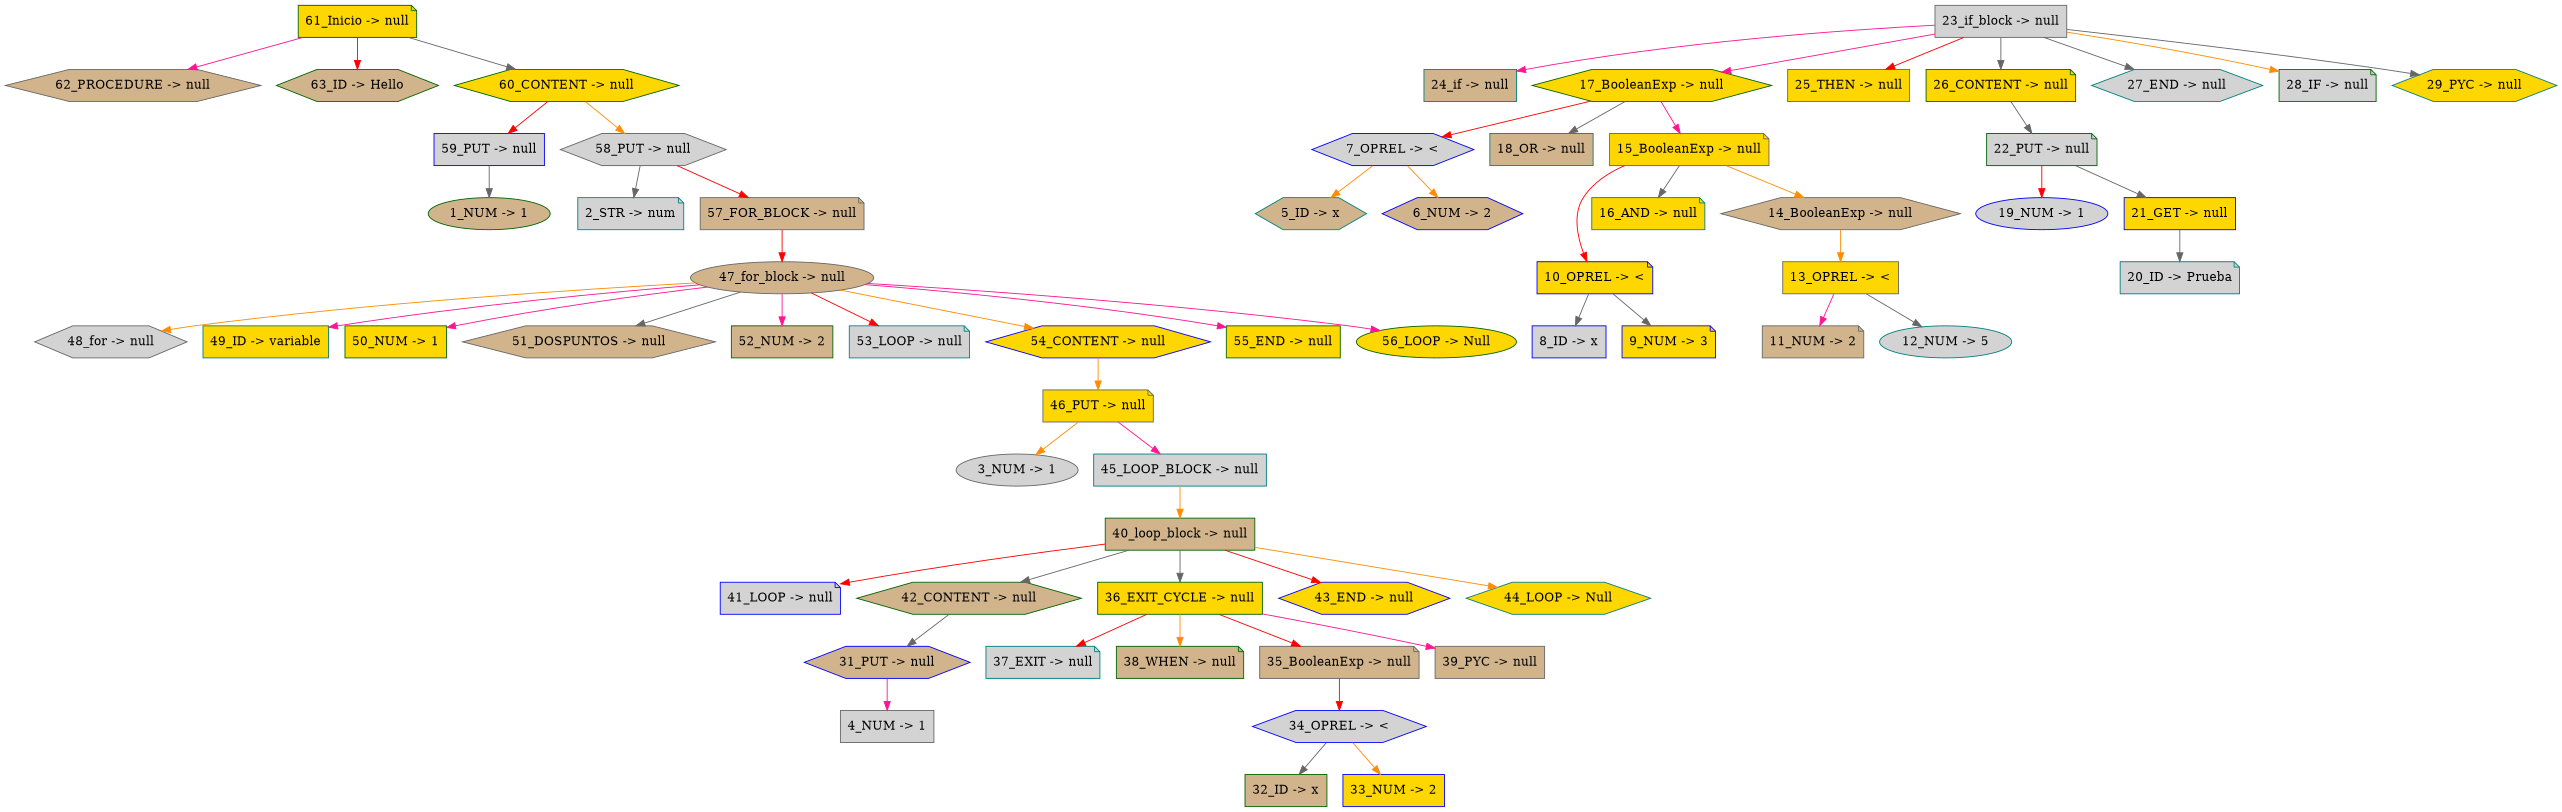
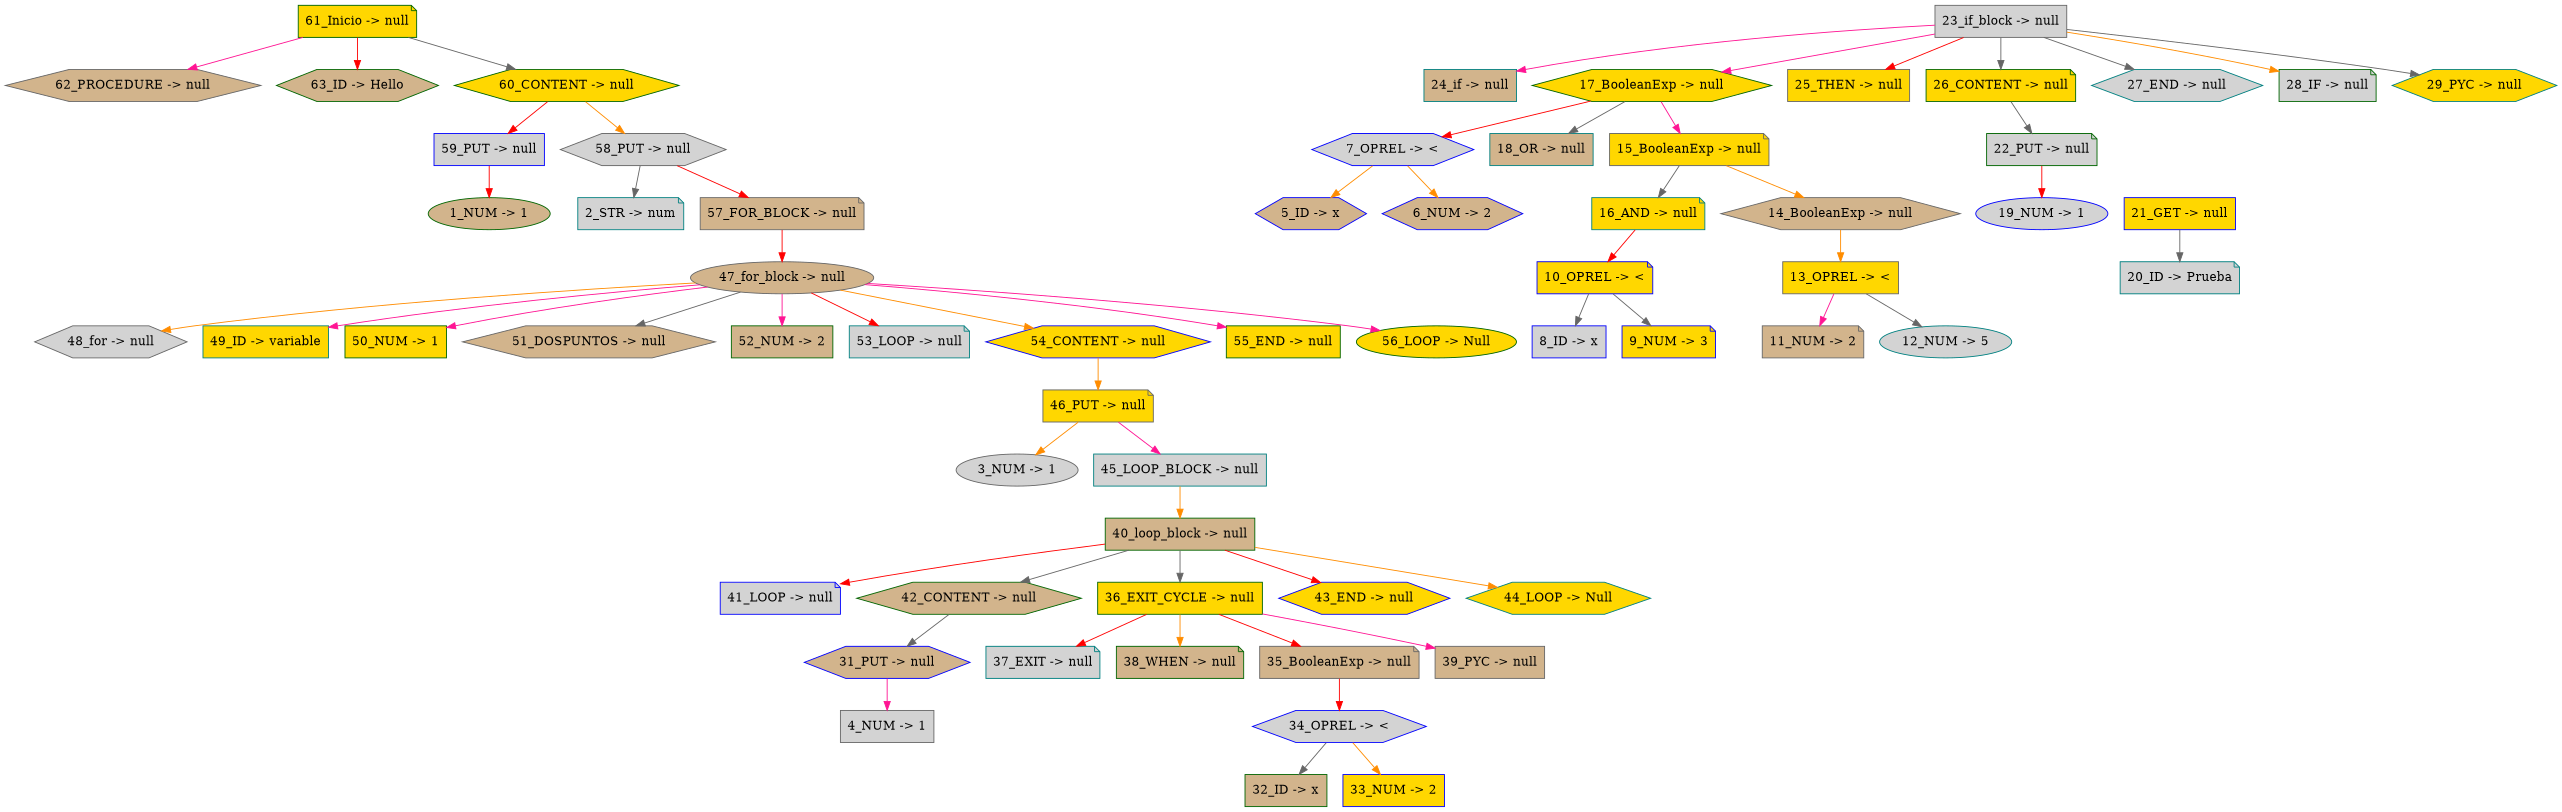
  digraph {
    rankdir=UD
    node [color=darkgreen fillcolor=gold shape=hexagon style=filled]
    edge [color=gray40]
    "61_Inicio -> null" [shape=note]
    "62_PROCEDURE -> null" [color=gray40 fillcolor=tan]
    "63_ID -> Hello" [fillcolor=tan]
    "60_CONTENT -> null"
    "59_PUT -> null" [color=blue fillcolor=lightgrey shape=box]
    "58_PUT -> null" [color=gray40 fillcolor=lightgrey]
    "1_NUM -> 1" [fillcolor=tan shape=ellipse]
    "2_STR -> num" [color=teal fillcolor=lightgrey shape=note]
    "57_FOR_BLOCK -> null" [color=gray40 fillcolor=tan shape=note]
    "47_for_block -> null" [color=gray40 fillcolor=tan shape=ellipse]
    "48_for -> null" [color=gray40 fillcolor=lightgrey]
    "49_ID -> variable" [color=teal shape=box]
    "50_NUM -> 1" [shape=box]
    "51_DOSPUNTOS -> null" [color=gray40 fillcolor=tan]
    "52_NUM -> 2" [fillcolor=tan shape=box]
    "53_LOOP -> null" [color=teal fillcolor=lightgrey shape=note]
    "54_CONTENT -> null" [color=blue]
    "55_END -> null" [shape=box]
    "56_LOOP -> Null" [shape=ellipse]
    "46_PUT -> null" [color=gray40 shape=note]
    "3_NUM -> 1" [color=gray40 fillcolor=lightgrey shape=ellipse]
    "45_LOOP_BLOCK -> null" [color=teal fillcolor=lightgrey shape=box]
    "40_loop_block -> null" [fillcolor=tan shape=box]
    "41_LOOP -> null" [color=blue fillcolor=lightgrey shape=note]
    "42_CONTENT -> null" [fillcolor=tan]
    "36_EXIT_CYCLE -> null" [shape=box]
    "43_END -> null" [color=blue]
    "44_LOOP -> Null" [color=teal]
    "31_PUT -> null" [color=blue fillcolor=tan]
    "37_EXIT -> null" [color=teal fillcolor=lightgrey shape=note]
    "38_WHEN -> null" [fillcolor=tan shape=note]
    "35_BooleanExp -> null" [color=gray40 fillcolor=tan shape=note]
    "39_PYC -> null" [color=gray40 fillcolor=tan shape=box]
    "4_NUM -> 1" [color=gray40 fillcolor=lightgrey shape=box]
    "23_if_block -> null" [color=gray40 fillcolor=lightgrey shape=box]
    "24_if -> null" [color=teal fillcolor=tan shape=box]
    "17_BooleanExp -> null"
    "25_THEN -> null" [color=gray40 shape=box]
    "26_CONTENT -> null" [shape=note]
    "27_END -> null" [color=teal fillcolor=lightgrey]
    "28_IF -> null" [fillcolor=lightgrey shape=note]
    "29_PYC -> null" [color=teal]
    "7_OPREL -> <" [color=blue fillcolor=lightgrey]
    "18_OR -> null" [color=teal fillcolor=tan shape=box]
    "15_BooleanExp -> null" [color=gray40 shape=note]
    "22_PUT -> null" [fillcolor=lightgrey shape=note]
-   "5_ID -> x" [color=teal fillcolor=tan]
+   "5_ID -> x" [color=blue fillcolor=tan]
    "6_NUM -> 2" [color=blue fillcolor=tan]
    "10_OPREL -> <" [color=blue shape=note]
    "16_AND -> null" [color=teal shape=note]
    "14_BooleanExp -> null" [color=gray40 fillcolor=tan]
    "8_ID -> x" [color=blue fillcolor=lightgrey shape=box]
    "9_NUM -> 3" [color=blue shape=note]
    "13_OPREL -> <" [color=gray40 shape=box]
    "11_NUM -> 2" [color=gray40 fillcolor=tan shape=note]
    "12_NUM -> 5" [color=teal fillcolor=lightgrey shape=ellipse]
    "19_NUM -> 1" [color=blue fillcolor=lightgrey shape=ellipse]
    "21_GET -> null" [color=blue shape=box]
    "20_ID -> Prueba" [color=teal fillcolor=lightgrey shape=note]
    "34_OPREL -> <" [color=blue fillcolor=lightgrey]
    "32_ID -> x" [fillcolor=tan shape=box]
    "33_NUM -> 2" [color=blue shape=box]
    "61_Inicio -> null" -> "62_PROCEDURE -> null" [color=deeppink]
    "61_Inicio -> null" -> "63_ID -> Hello" [color=red]
    "61_Inicio -> null" -> "60_CONTENT -> null"
    "60_CONTENT -> null" -> "59_PUT -> null" [color=red]
    "60_CONTENT -> null" -> "58_PUT -> null" [color=darkorange]
-   "59_PUT -> null" -> "1_NUM -> 1"
+   "59_PUT -> null" -> "1_NUM -> 1" [color=red]
    "58_PUT -> null" -> "2_STR -> num"
    "58_PUT -> null" -> "57_FOR_BLOCK -> null" [color=red]
    "57_FOR_BLOCK -> null" -> "47_for_block -> null" [color=red]
    "47_for_block -> null" -> "48_for -> null" [color=darkorange]
    "47_for_block -> null" -> "49_ID -> variable" [color=deeppink]
    "47_for_block -> null" -> "50_NUM -> 1" [color=deeppink]
    "47_for_block -> null" -> "51_DOSPUNTOS -> null"
    "47_for_block -> null" -> "52_NUM -> 2" [color=deeppink]
    "47_for_block -> null" -> "53_LOOP -> null" [color=red]
    "47_for_block -> null" -> "54_CONTENT -> null" [color=darkorange]
    "47_for_block -> null" -> "55_END -> null" [color=deeppink]
    "47_for_block -> null" -> "56_LOOP -> Null" [color=deeppink]
    "54_CONTENT -> null" -> "46_PUT -> null" [color=darkorange]
    "46_PUT -> null" -> "3_NUM -> 1" [color=darkorange]
    "46_PUT -> null" -> "45_LOOP_BLOCK -> null" [color=deeppink]
    "45_LOOP_BLOCK -> null" -> "40_loop_block -> null" [color=darkorange]
    "40_loop_block -> null" -> "41_LOOP -> null" [color=red]
    "40_loop_block -> null" -> "42_CONTENT -> null"
    "40_loop_block -> null" -> "36_EXIT_CYCLE -> null"
    "40_loop_block -> null" -> "43_END -> null" [color=red]
    "40_loop_block -> null" -> "44_LOOP -> Null" [color=darkorange]
    "42_CONTENT -> null" -> "31_PUT -> null"
    "36_EXIT_CYCLE -> null" -> "37_EXIT -> null" [color=red]
    "36_EXIT_CYCLE -> null" -> "38_WHEN -> null" [color=darkorange]
    "36_EXIT_CYCLE -> null" -> "35_BooleanExp -> null" [color=red]
    "36_EXIT_CYCLE -> null" -> "39_PYC -> null" [color=deeppink]
    "31_PUT -> null" -> "4_NUM -> 1" [color=deeppink]
    "35_BooleanExp -> null" -> "34_OPREL -> <" [color=red]
    "23_if_block -> null" -> "24_if -> null" [color=deeppink]
    "23_if_block -> null" -> "17_BooleanExp -> null" [color=deeppink]
    "23_if_block -> null" -> "25_THEN -> null" [color=red]
    "23_if_block -> null" -> "26_CONTENT -> null"
    "23_if_block -> null" -> "27_END -> null"
    "23_if_block -> null" -> "28_IF -> null" [color=darkorange]
    "23_if_block -> null" -> "29_PYC -> null"
    "17_BooleanExp -> null" -> "7_OPREL -> <" [color=red]
    "17_BooleanExp -> null" -> "18_OR -> null"
    "17_BooleanExp -> null" -> "15_BooleanExp -> null" [color=deeppink]
    "26_CONTENT -> null" -> "22_PUT -> null"
    "7_OPREL -> <" -> "5_ID -> x" [color=darkorange]
    "7_OPREL -> <" -> "6_NUM -> 2" [color=darkorange]
-   "15_BooleanExp -> null" -> "10_OPREL -> <" [color=red]
+   "16_AND -> null" -> "10_OPREL -> <" [color=red]
    "15_BooleanExp -> null" -> "16_AND -> null"
    "15_BooleanExp -> null" -> "14_BooleanExp -> null" [color=darkorange]
    "22_PUT -> null" -> "19_NUM -> 1" [color=red]
-   "22_PUT -> null" -> "21_GET -> null"
    "10_OPREL -> <" -> "8_ID -> x"
    "10_OPREL -> <" -> "9_NUM -> 3"
    "14_BooleanExp -> null" -> "13_OPREL -> <" [color=darkorange]
    "13_OPREL -> <" -> "11_NUM -> 2" [color=deeppink]
    "13_OPREL -> <" -> "12_NUM -> 5"
    "21_GET -> null" -> "20_ID -> Prueba"
    "34_OPREL -> <" -> "32_ID -> x"
    "34_OPREL -> <" -> "33_NUM -> 2" [color=darkorange]
  }
